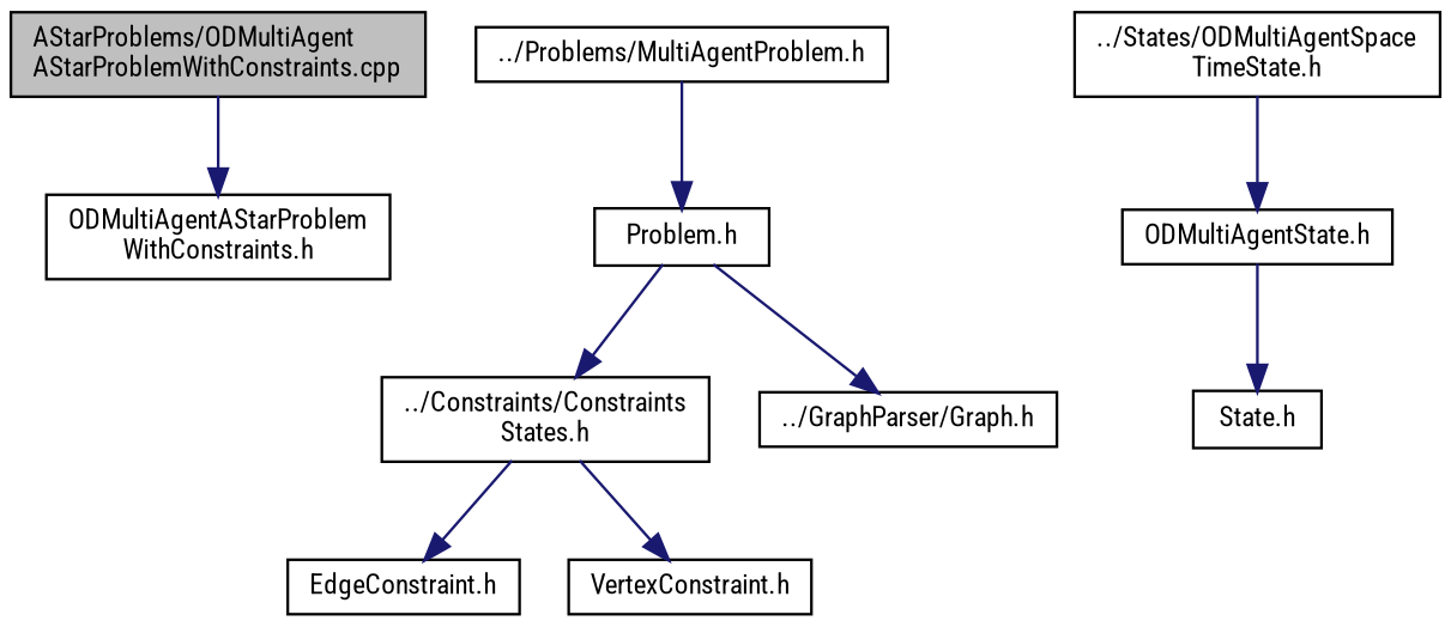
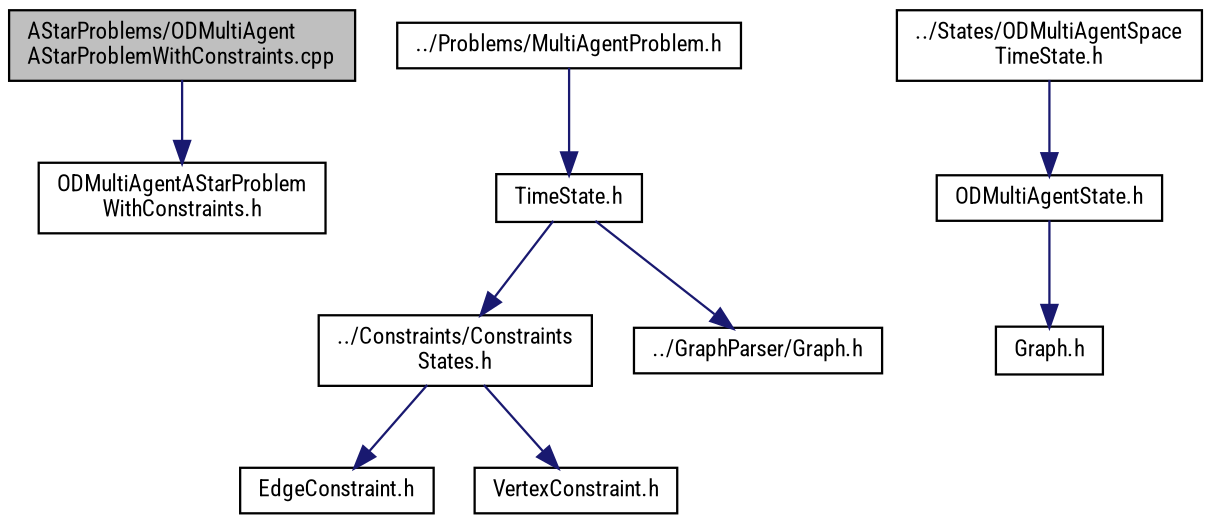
  digraph {
    fontname="Roboto Condensed"
    node [color=black fillcolor=white fontname="Roboto Condensed" fontsize=10 shape=record style=filled]
    edge [color=midnightblue fontname="Roboto Condensed" fontsize=10 labelfontname=Helvetica labelfontsize=10 style=solid]
    n1 [fillcolor=grey75 fontcolor=black height=0.2 label="AStarProblems/ODMultiAgent\lAStarProblemWithConstraints.cpp" width=0.4]
    n2 [height=0.2 label="ODMultiAgentAStarProblem\lWithConstraints.h" width=0.4]
    n3 [height=0.2 label="../Problems/MultiAgentProblem.h" width=0.4]
-   n4 [height=0.2 label="Problem.h" width=0.4]
+   n4 [height=0.2 label="TimeState.h" width=0.4]
    n5 [height=0.2 label="../States/ODMultiAgentSpace\lTimeState.h" width=0.4]
    n6 [height=0.2 label="ODMultiAgentState.h" width=0.4]
    n7 [height=0.2 label="../Constraints/Constraints\lStates.h" width=0.4]
    n8 [height=0.2 label="../GraphParser/Graph.h" width=0.4]
    n9 [height=0.2 label="EdgeConstraint.h" width=0.4]
    n10 [height=0.2 label="VertexConstraint.h" width=0.4]
-   n11 [height=0.2 label="State.h" width=0.4]
+   n11 [height=0.2 label="Graph.h" width=0.4]
    n1 -> n2
    n3 -> n4
    n4 -> n7
    n4 -> n8
    n5 -> n6
    n6 -> n11
    n7 -> n9
    n7 -> n10
  }
